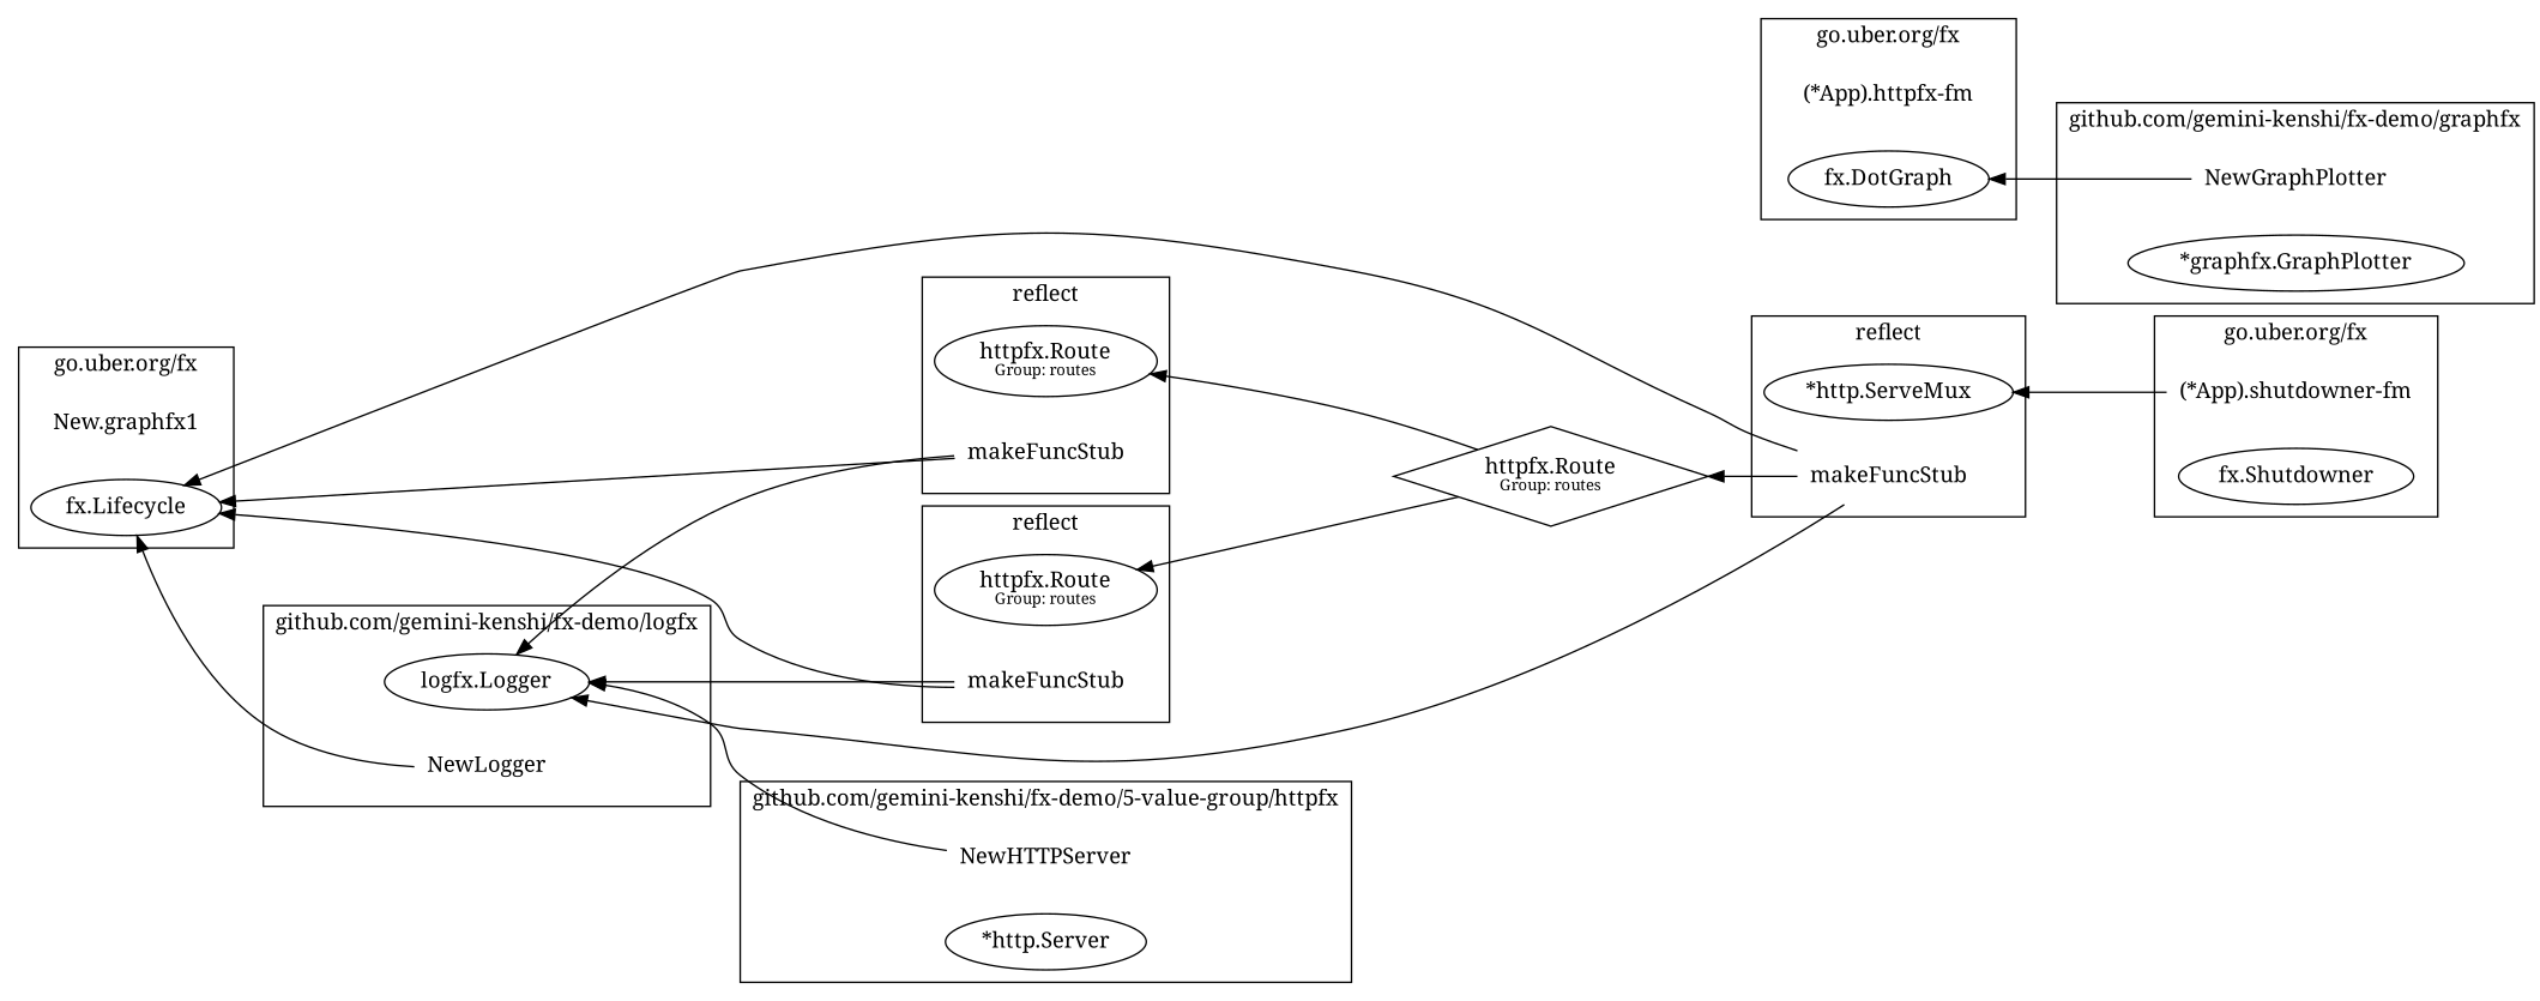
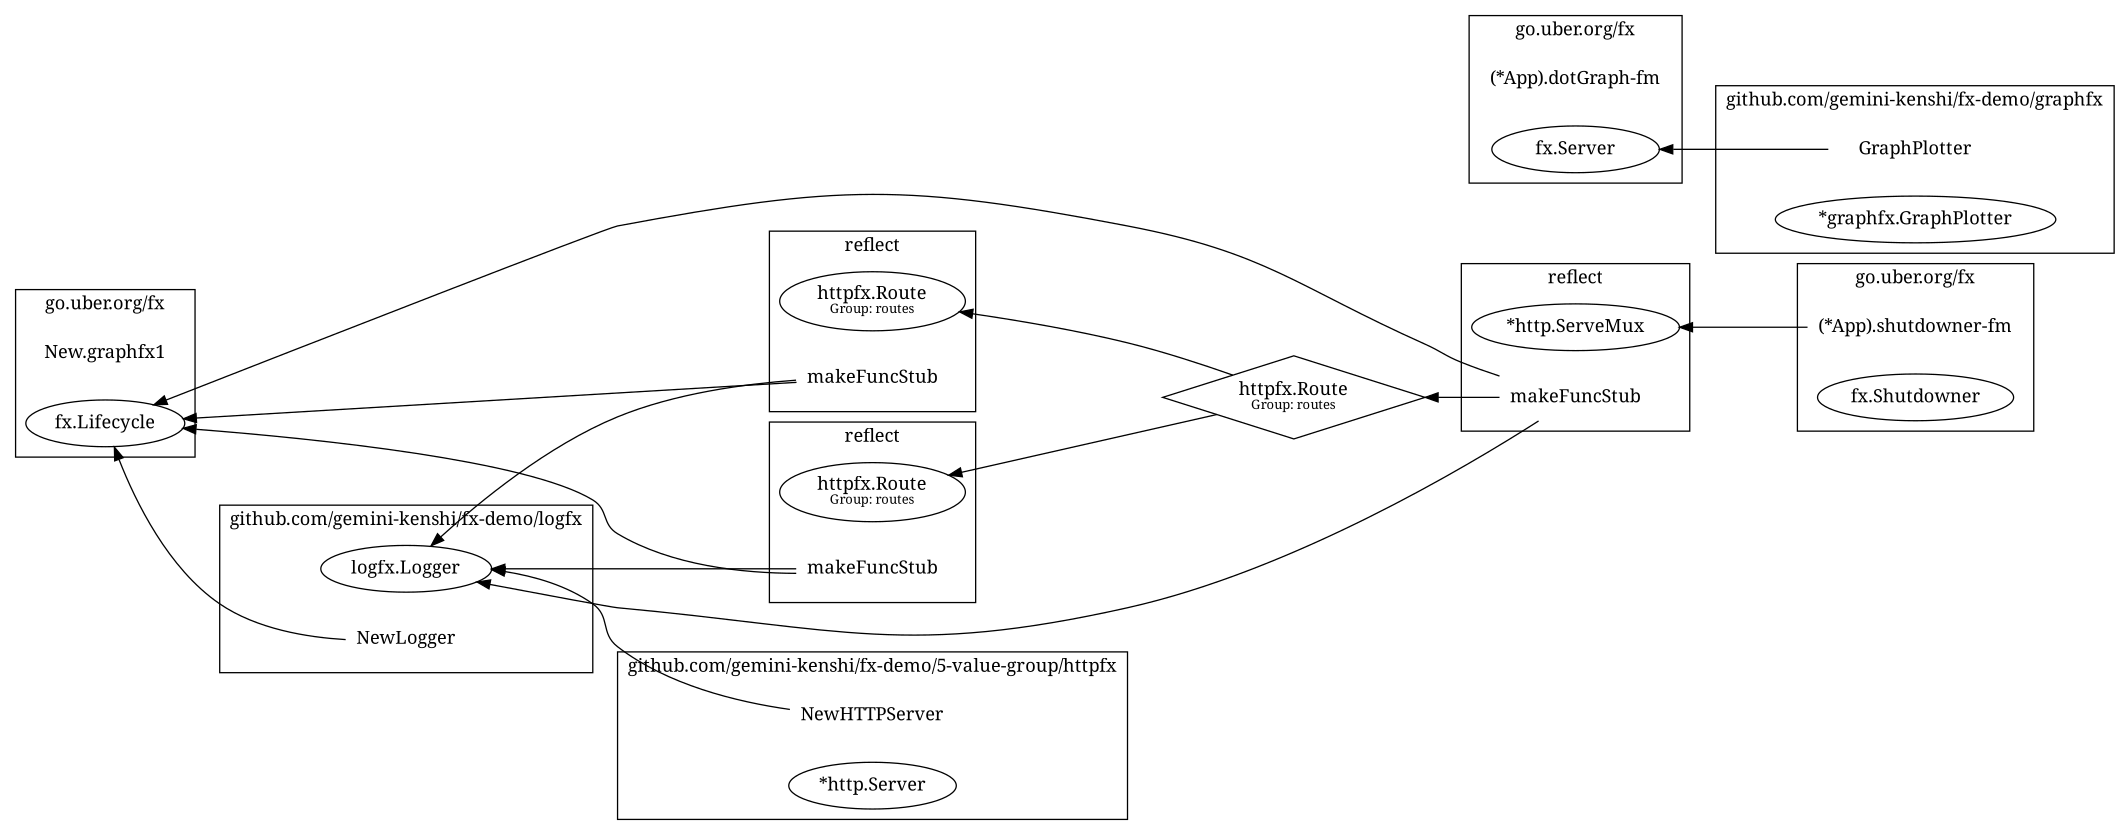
  digraph {
    compound=true
    fontname="Noto Serif"
    rankdir=RL
    node [fontname="Noto Serif"]
    edge [fontname="Noto Serif"]
    n1 [label="New.graphfx1" shape=plaintext]
    n2 [label="fx.Lifecycle"]
    n3 [label="(*App).shutdowner-fm" shape=plaintext]
    n4 [label="fx.Shutdowner"]
-   n5 [label="(*App).httpfx-fm" shape=plaintext]
-   n6 [label="fx.DotGraph"]
-   n7 [label=NewGraphPlotter shape=plaintext]
+   n5 [label="(*App).dotGraph-fm" shape=plaintext]
+   n6 [label="fx.Server"]
+   n7 [label=GraphPlotter shape=plaintext]
    n8 [label="*graphfx.GraphPlotter"]
    n9 [label=NewHTTPServer shape=plaintext]
    n10 [label="*http.Server"]
    n11 [label="*http.ServeMux"]
    n12 [label=makeFuncStub shape=plaintext]
    n13 [label=<httpfx.Route<BR /><FONT POINT-SIZE="10">Group: routes</FONT>>]
    n14 [label=makeFuncStub shape=plaintext]
    n15 [label=<httpfx.Route<BR /><FONT POINT-SIZE="10">Group: routes</FONT>>]
    n16 [label=makeFuncStub shape=plaintext]
    n17 [label="logfx.Logger"]
    n18 [label=NewLogger shape=plaintext]
    n19 [label=<httpfx.Route<BR /><FONT POINT-SIZE="10">Group: routes</FONT>> shape=diamond]
    subgraph cluster_1 {
      label="go.uber.org/fx"
      n1
      n2
    }
    subgraph cluster_2 {
      label="go.uber.org/fx"
      n3
      n4
    }
    subgraph cluster_3 {
      label="go.uber.org/fx"
      n5
      n6
    }
    subgraph cluster_4 {
      label="github.com/gemini-kenshi/fx-demo/graphfx"
      n7
      n8
    }
    subgraph cluster_5 {
      label="github.com/gemini-kenshi/fx-demo/5-value-group/httpfx"
      n9
      n10
    }
    subgraph cluster_6 {
      label=reflect
      n11
      n12
    }
    subgraph cluster_7 {
      label=reflect
      n13
      n14
    }
    subgraph cluster_8 {
      label=reflect
      n15
      n16
    }
    subgraph cluster_9 {
      label="github.com/gemini-kenshi/fx-demo/logfx"
      n17
      n18
    }
    n3 -> n11
    n7 -> n6
    n9 -> n17
    n12 -> n2
    n12 -> n17
    n12 -> n19
    n14 -> n2
    n14 -> n17
    n16 -> n2
    n16 -> n17
    n18 -> n2
    n19 -> n13
    n19 -> n15
  }
